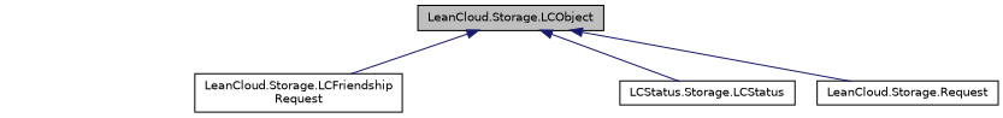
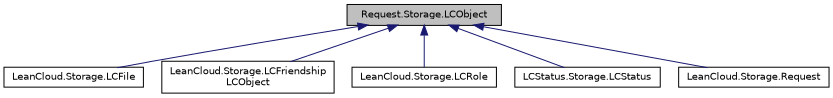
  digraph {
    rankdir=TB
    node [color=black fillcolor=white fontname=Helvetica fontsize=10 shape=record style=filled]
    edge [color=midnightblue dir=back fontname=Helvetica fontsize=10 labelfontname=Helvetica labelfontsize=10 style=solid]
-   n1 [fillcolor=grey75 fontcolor=black height=0.2 label="LeanCloud.Storage.LCObject" width=0.4]
-   n3 [height=0.2 label="LeanCloud.Storage.LCFriendship\lRequest" width=0.4]
+   n1 [fillcolor=grey75 fontcolor=black height=0.2 label="Request.Storage.LCObject" width=0.4]
+   n2 [height=0.2 label="LeanCloud.Storage.LCFile" width=0.4]
+   n3 [height=0.2 label="LeanCloud.Storage.LCFriendship\lLCObject" width=0.4]
+   n4 [height=0.2 label="LeanCloud.Storage.LCRole" width=0.4]
    n5 [height=0.2 label="LCStatus.Storage.LCStatus" width=0.4]
    n6 [height=0.2 label="LeanCloud.Storage.Request" width=0.4]
+   n1 -> n2
    n1 -> n3
+   n1 -> n4
    n1 -> n5
    n1 -> n6
  }
